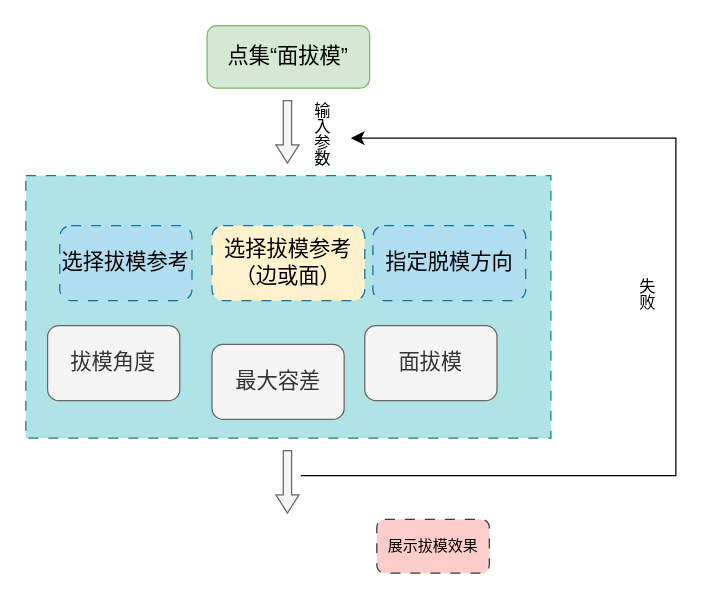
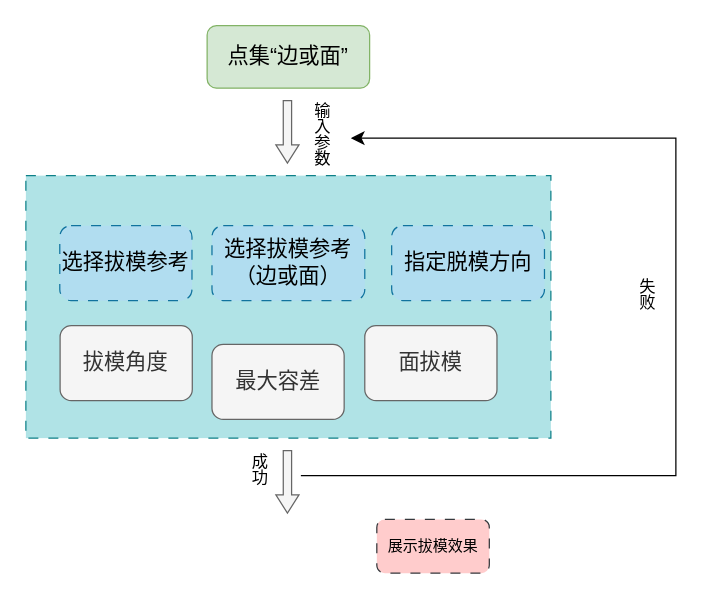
  <mxCell id="0" />
  <mxCell id="1" parent="0" />
- <mxCell id="2" value="&lt;span style=&quot;font-size: 17px;&quot;&gt;点集“面拔模”&lt;/span&gt;" style="rounded=1;whiteSpace=wrap;html=1;fillColor=#d5e8d4;strokeColor=#82b366;" parent="1" vertex="1"><mxGeometry x="165" y="20" width="130" height="50" as="geometry" /></mxCell>
+ <mxCell id="2" value="&lt;span style=&quot;font-size: 17px;&quot;&gt;点集“边或面”&lt;/span&gt;" style="rounded=1;whiteSpace=wrap;html=1;fillColor=#d5e8d4;strokeColor=#82b366;" parent="1" vertex="1"><mxGeometry x="165" y="20" width="130" height="50" as="geometry" /></mxCell>
  <mxCell id="3" value="" style="html=1;shadow=0;dashed=0;align=center;verticalAlign=middle;shape=mxgraph.arrows2.arrow;dy=0.64;dx=14.59;direction=south;notch=0;fillColor=#f5f5f5;fontColor=#333333;strokeColor=#666666;" parent="1" vertex="1"><mxGeometry x="220" y="80" width="18.5" height="50" as="geometry" /></mxCell>
  <mxCell id="4" value="" style="group" parent="1" vertex="1" connectable="0"><mxGeometry x="20" y="140" width="420" height="210" as="geometry" /></mxCell>
  <mxCell id="5" value="" style="rounded=0;whiteSpace=wrap;html=1;fillStyle=auto;dashed=1;dashPattern=8 8;fillColor=#b0e3e6;strokeColor=#0e8088;" parent="4" vertex="1"><mxGeometry width="420" height="210" as="geometry" /></mxCell>
  <mxCell id="6" value="&lt;span style=&quot;font-size: 17px;&quot;&gt;选择拔模参考&lt;/span&gt;" style="rounded=1;whiteSpace=wrap;html=1;fillColor=#b1ddf0;strokeColor=#10739e;dashed=1;dashPattern=8 8;" parent="4" vertex="1"><mxGeometry x="27.13" y="40" width="105.75" height="60" as="geometry" /></mxCell>
- <mxCell id="7" value="&lt;span style=&quot;font-size: 17px;&quot;&gt;选择拔模参考（边或面）&lt;/span&gt;" style="rounded=1;whiteSpace=wrap;html=1;fillColor=#fff2cc;strokeColor=#10739e;dashed=1;dashPattern=8 8;" parent="4" vertex="1"><mxGeometry x="148.88" y="40" width="122.25" height="60" as="geometry" /></mxCell>
- <mxCell id="8" value="&lt;span style=&quot;font-size: 17px;&quot;&gt;拔模角度&lt;/span&gt;" style="rounded=1;whiteSpace=wrap;html=1;fillColor=#f5f5f5;fontColor=#333333;strokeColor=#666666;" parent="4" vertex="1"><mxGeometry x="17.38" y="120" width="105.75" height="60" as="geometry" /></mxCell>
+ <mxCell id="7" value="&lt;span style=&quot;font-size: 17px;&quot;&gt;选择拔模参考（边或面）&lt;/span&gt;" style="rounded=1;whiteSpace=wrap;html=1;fillColor=#b1ddf0;strokeColor=#10739e;dashed=1;dashPattern=8 8;" parent="4" vertex="1"><mxGeometry x="148.88" y="40" width="122.25" height="60" as="geometry" /></mxCell>
+ <mxCell id="8" value="&lt;span style=&quot;font-size: 17px;&quot;&gt;拔模角度&lt;/span&gt;" style="rounded=1;whiteSpace=wrap;html=1;fillColor=#f5f5f5;fontColor=#333333;strokeColor=#666666;" parent="4" vertex="1"><mxGeometry x="27.38" y="120" width="105.75" height="60" as="geometry" /></mxCell>
  <mxCell id="9" value="&lt;span style=&quot;font-size: 17px;&quot;&gt;最大容差&lt;/span&gt;" style="rounded=1;whiteSpace=wrap;html=1;fillColor=#f5f5f5;fontColor=#333333;strokeColor=#666666;" parent="4" vertex="1"><mxGeometry x="148.88" y="135" width="105.75" height="60" as="geometry" /></mxCell>
  <mxCell id="10" value="&lt;span style=&quot;font-size: 17px;&quot;&gt;面拔模&lt;/span&gt;" style="rounded=1;whiteSpace=wrap;html=1;fillColor=#f5f5f5;fontColor=#333333;strokeColor=#666666;" parent="4" vertex="1"><mxGeometry x="271.13" y="120" width="105.75" height="60" as="geometry" /></mxCell>
- <mxCell id="11" value="&lt;span style=&quot;font-size: 17px;&quot;&gt;指定脱模方向&lt;/span&gt;" style="rounded=1;whiteSpace=wrap;html=1;fillColor=#b1ddf0;strokeColor=#10739e;dashed=1;dashPattern=8 8;" parent="4" vertex="1"><mxGeometry x="277.63" y="40" width="122.25" height="60" as="geometry" /></mxCell>
+ <mxCell id="11" value="&lt;span style=&quot;font-size: 17px;&quot;&gt;指定脱模方向&lt;/span&gt;" style="rounded=1;whiteSpace=wrap;html=1;fillColor=#b1ddf0;strokeColor=#10739e;dashed=1;dashPattern=8 8;" parent="4" vertex="1"><mxGeometry x="292.63" y="40" width="122.25" height="60" as="geometry" /></mxCell>
  <mxCell id="12" value="&lt;font style=&quot;font-size: 13px;&quot;&gt;输入参数&lt;/font&gt;" style="text;html=1;align=center;verticalAlign=middle;whiteSpace=wrap;rounded=0;textDirection=vertical-lr;fontSize=18;" parent="1" vertex="1"><mxGeometry x="240" y="70" width="30" height="74" as="geometry" /></mxCell>
  <mxCell id="13" value="" style="html=1;shadow=0;dashed=0;align=center;verticalAlign=middle;shape=mxgraph.arrows2.arrow;dy=0.64;dx=14.59;direction=south;notch=0;fillColor=#f5f5f5;fontColor=#333333;strokeColor=#666666;" parent="1" vertex="1"><mxGeometry x="220" y="360" width="18.5" height="50" as="geometry" /></mxCell>
  <mxCell id="14" value="展示拔模效果" style="rounded=1;whiteSpace=wrap;html=1;fillColor=#ffcccc;strokeColor=#36393d;dashed=1;dashPattern=8 8;" parent="1" vertex="1"><mxGeometry x="300.75" y="415" width="90" height="43" as="geometry" /></mxCell>
  <mxCell id="15" value="" style="edgeStyle=segmentEdgeStyle;endArrow=classic;html=1;curved=0;rounded=0;endSize=8;startSize=8;" parent="1" edge="1"><mxGeometry width="50" height="50" relative="1" as="geometry"><mxPoint x="240" y="380" as="sourcePoint" /><mxPoint x="280" y="110" as="targetPoint" /><Array as="points"><mxPoint x="540" y="380" /><mxPoint x="540" y="110" /><mxPoint x="290" y="110" /></Array></mxGeometry></mxCell>
+ <mxCell id="16" value="&lt;font style=&quot;font-size: 13px;&quot;&gt;成功&lt;/font&gt;" style="text;html=1;align=center;verticalAlign=middle;whiteSpace=wrap;rounded=0;textDirection=vertical-lr;fontSize=18;" parent="1" vertex="1"><mxGeometry x="190" y="350" width="30" height="50" as="geometry" /></mxCell>
  <mxCell id="17" value="&lt;font style=&quot;font-size: 13px;&quot;&gt;失败&lt;/font&gt;" style="text;html=1;align=center;verticalAlign=middle;whiteSpace=wrap;rounded=0;textDirection=vertical-lr;fontSize=18;" parent="1" vertex="1"><mxGeometry x="500" y="210" width="30" height="50" as="geometry" /></mxCell>
